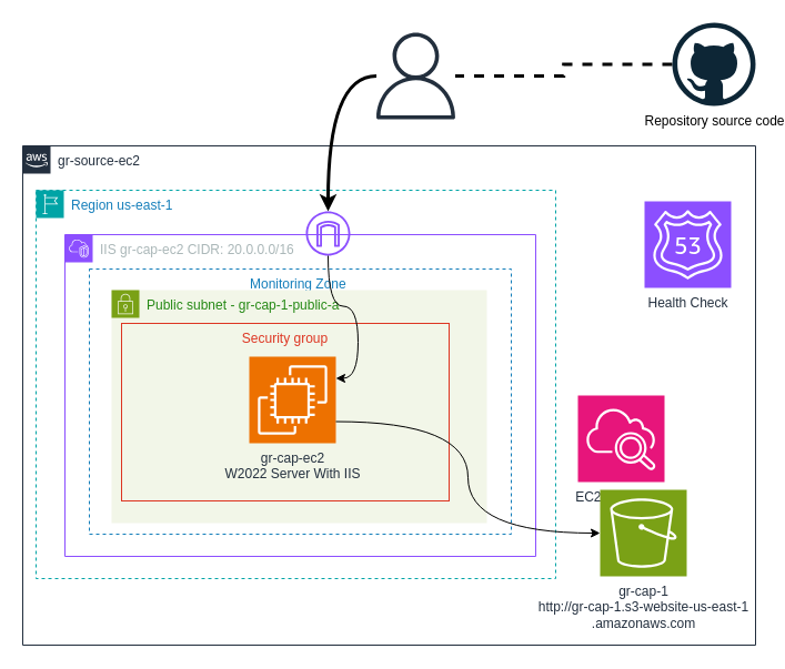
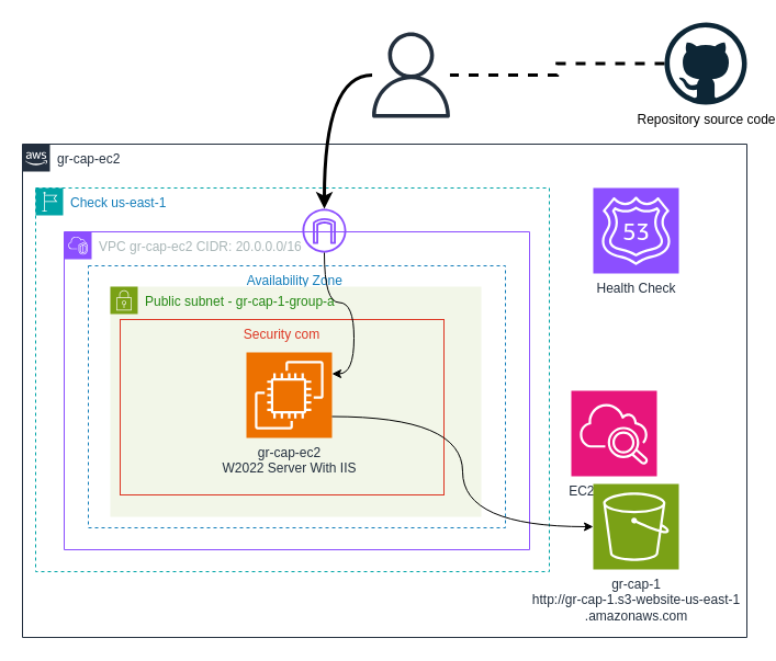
  <mxCell id="0" />
  <mxCell id="1" parent="0" />
  <mxCell id="2" value="" style="edgeStyle=orthogonalEdgeStyle;rounded=0;orthogonalLoop=1;jettySize=auto;html=1;endArrow=none;endFill=0;strokeWidth=3;dashed=1;" edge="1" parent="1" source="3" target="19"><mxGeometry relative="1" as="geometry" /></mxCell>
  <mxCell id="3" value="Repository source code" style="dashed=0;outlineConnect=0;html=1;align=center;labelPosition=center;verticalLabelPosition=bottom;verticalAlign=top;shape=mxgraph.weblogos.github;strokeWidth=2;" parent="1" vertex="1"><mxGeometry x="605" y="20" width="75" height="75" as="geometry" /></mxCell>
- <mxCell id="4" value="gr-source-ec2" style="points=[[0,0],[0.25,0],[0.5,0],[0.75,0],[1,0],[1,0.25],[1,0.5],[1,0.75],[1,1],[0.75,1],[0.5,1],[0.25,1],[0,1],[0,0.75],[0,0.5],[0,0.25]];outlineConnect=0;gradientColor=none;html=1;whiteSpace=wrap;fontSize=12;fontStyle=0;container=1;pointerEvents=0;collapsible=0;recursiveResize=0;shape=mxgraph.aws4.group;grIcon=mxgraph.aws4.group_aws_cloud_alt;strokeColor=#232F3E;fillColor=none;verticalAlign=top;align=left;spacingLeft=30;fontColor=#232F3E;dashed=0;" parent="1" vertex="1"><mxGeometry x="20" y="131" width="660" height="450" as="geometry" /></mxCell>
- <mxCell id="5" value="Region&amp;nbsp;us-east-1" style="points=[[0,0],[0.25,0],[0.5,0],[0.75,0],[1,0],[1,0.25],[1,0.5],[1,0.75],[1,1],[0.75,1],[0.5,1],[0.25,1],[0,1],[0,0.75],[0,0.5],[0,0.25]];outlineConnect=0;gradientColor=none;html=1;whiteSpace=wrap;fontSize=12;fontStyle=0;container=1;pointerEvents=0;collapsible=0;recursiveResize=0;shape=mxgraph.aws4.group;grIcon=mxgraph.aws4.group_region;strokeColor=#00A4A6;fillColor=none;verticalAlign=top;align=left;spacingLeft=30;fontColor=#147EBA;dashed=1;" parent="4" vertex="1"><mxGeometry x="12" y="40" width="468" height="350" as="geometry" /></mxCell>
- <mxCell id="6" value="IIS&amp;nbsp;gr-cap-ec2 CIDR:&amp;nbsp;20.0.0.0/16" style="points=[[0,0],[0.25,0],[0.5,0],[0.75,0],[1,0],[1,0.25],[1,0.5],[1,0.75],[1,1],[0.75,1],[0.5,1],[0.25,1],[0,1],[0,0.75],[0,0.5],[0,0.25]];outlineConnect=0;gradientColor=none;html=1;whiteSpace=wrap;fontSize=12;fontStyle=0;container=1;pointerEvents=0;collapsible=0;recursiveResize=0;shape=mxgraph.aws4.group;grIcon=mxgraph.aws4.group_vpc2;strokeColor=#8C4FFF;fillColor=none;verticalAlign=top;align=left;spacingLeft=30;fontColor=#AAB7B8;dashed=0;" parent="5" vertex="1"><mxGeometry x="26" y="40" width="424" height="290" as="geometry" /></mxCell>
- <mxCell id="7" value="Monitoring Zone&amp;nbsp;" style="fillColor=none;strokeColor=#147EBA;dashed=1;verticalAlign=top;fontStyle=0;fontColor=#147EBA;whiteSpace=wrap;html=1;" vertex="1" parent="6"><mxGeometry x="22" y="31" width="380" height="239" as="geometry" /></mxCell>
- <mxCell id="8" value="Public subnet - gr-cap-1-public-a" style="points=[[0,0],[0.25,0],[0.5,0],[0.75,0],[1,0],[1,0.25],[1,0.5],[1,0.75],[1,1],[0.75,1],[0.5,1],[0.25,1],[0,1],[0,0.75],[0,0.5],[0,0.25]];outlineConnect=0;gradientColor=none;html=1;whiteSpace=wrap;fontSize=12;fontStyle=0;container=1;pointerEvents=0;collapsible=0;recursiveResize=0;shape=mxgraph.aws4.group;grIcon=mxgraph.aws4.group_security_group;grStroke=0;strokeColor=#7AA116;fillColor=#F2F6E8;verticalAlign=top;align=left;spacingLeft=30;fontColor=#248814;dashed=0;" parent="6" vertex="1"><mxGeometry x="42" y="50" width="338" height="210" as="geometry" /></mxCell>
- <mxCell id="9" value="Security group" style="fillColor=none;strokeColor=#DD3522;verticalAlign=top;fontStyle=0;fontColor=#DD3522;whiteSpace=wrap;html=1;" parent="8" vertex="1"><mxGeometry x="9" y="30" width="295" height="160" as="geometry" /></mxCell>
+ <mxCell id="4" value="gr-cap-ec2" style="points=[[0,0],[0.25,0],[0.5,0],[0.75,0],[1,0],[1,0.25],[1,0.5],[1,0.75],[1,1],[0.75,1],[0.5,1],[0.25,1],[0,1],[0,0.75],[0,0.5],[0,0.25]];outlineConnect=0;gradientColor=none;html=1;whiteSpace=wrap;fontSize=12;fontStyle=0;container=1;pointerEvents=0;collapsible=0;recursiveResize=0;shape=mxgraph.aws4.group;grIcon=mxgraph.aws4.group_aws_cloud_alt;strokeColor=#232F3E;fillColor=none;verticalAlign=top;align=left;spacingLeft=30;fontColor=#232F3E;dashed=0;" parent="1" vertex="1"><mxGeometry x="20" y="131" width="660" height="450" as="geometry" /></mxCell>
+ <mxCell id="5" value="Check&amp;nbsp;us-east-1" style="points=[[0,0],[0.25,0],[0.5,0],[0.75,0],[1,0],[1,0.25],[1,0.5],[1,0.75],[1,1],[0.75,1],[0.5,1],[0.25,1],[0,1],[0,0.75],[0,0.5],[0,0.25]];outlineConnect=0;gradientColor=none;html=1;whiteSpace=wrap;fontSize=12;fontStyle=0;container=1;pointerEvents=0;collapsible=0;recursiveResize=0;shape=mxgraph.aws4.group;grIcon=mxgraph.aws4.group_region;strokeColor=#00A4A6;fillColor=none;verticalAlign=top;align=left;spacingLeft=30;fontColor=#147EBA;dashed=1;" parent="4" vertex="1"><mxGeometry x="12" y="40" width="468" height="350" as="geometry" /></mxCell>
+ <mxCell id="6" value="VPC&amp;nbsp;gr-cap-ec2 CIDR:&amp;nbsp;20.0.0.0/16" style="points=[[0,0],[0.25,0],[0.5,0],[0.75,0],[1,0],[1,0.25],[1,0.5],[1,0.75],[1,1],[0.75,1],[0.5,1],[0.25,1],[0,1],[0,0.75],[0,0.5],[0,0.25]];outlineConnect=0;gradientColor=none;html=1;whiteSpace=wrap;fontSize=12;fontStyle=0;container=1;pointerEvents=0;collapsible=0;recursiveResize=0;shape=mxgraph.aws4.group;grIcon=mxgraph.aws4.group_vpc2;strokeColor=#8C4FFF;fillColor=none;verticalAlign=top;align=left;spacingLeft=30;fontColor=#AAB7B8;dashed=0;" parent="5" vertex="1"><mxGeometry x="26" y="40" width="424" height="290" as="geometry" /></mxCell>
+ <mxCell id="7" value="Availability Zone&amp;nbsp;" style="fillColor=none;strokeColor=#147EBA;dashed=1;verticalAlign=top;fontStyle=0;fontColor=#147EBA;whiteSpace=wrap;html=1;" vertex="1" parent="6"><mxGeometry x="22" y="31" width="380" height="239" as="geometry" /></mxCell>
+ <mxCell id="8" value="Public subnet - gr-cap-1-group-a" style="points=[[0,0],[0.25,0],[0.5,0],[0.75,0],[1,0],[1,0.25],[1,0.5],[1,0.75],[1,1],[0.75,1],[0.5,1],[0.25,1],[0,1],[0,0.75],[0,0.5],[0,0.25]];outlineConnect=0;gradientColor=none;html=1;whiteSpace=wrap;fontSize=12;fontStyle=0;container=1;pointerEvents=0;collapsible=0;recursiveResize=0;shape=mxgraph.aws4.group;grIcon=mxgraph.aws4.group_security_group;grStroke=0;strokeColor=#7AA116;fillColor=#F2F6E8;verticalAlign=top;align=left;spacingLeft=30;fontColor=#248814;dashed=0;" parent="6" vertex="1"><mxGeometry x="42" y="50" width="338" height="210" as="geometry" /></mxCell>
+ <mxCell id="9" value="Security com" style="fillColor=none;strokeColor=#DD3522;verticalAlign=top;fontStyle=0;fontColor=#DD3522;whiteSpace=wrap;html=1;" parent="8" vertex="1"><mxGeometry x="9" y="30" width="295" height="160" as="geometry" /></mxCell>
  <mxCell id="10" value="gr-cap-ec2&lt;br&gt;W2022 Server With IIS" style="sketch=0;points=[[0,0,0],[0.25,0,0],[0.5,0,0],[0.75,0,0],[1,0,0],[0,1,0],[0.25,1,0],[0.5,1,0],[0.75,1,0],[1,1,0],[0,0.25,0],[0,0.5,0],[0,0.75,0],[1,0.25,0],[1,0.5,0],[1,0.75,0]];outlineConnect=0;fontColor=#232F3E;fillColor=#ED7100;strokeColor=#ffffff;dashed=0;verticalLabelPosition=bottom;verticalAlign=top;align=center;html=1;fontSize=12;fontStyle=0;aspect=fixed;shape=mxgraph.aws4.resourceIcon;resIcon=mxgraph.aws4.ec2;" parent="8" vertex="1"><mxGeometry x="124" y="60" width="78" height="78" as="geometry" /></mxCell>
  <mxCell id="11" value="" style="sketch=0;outlineConnect=0;fontColor=#232F3E;gradientColor=none;fillColor=#8C4FFF;strokeColor=none;dashed=0;verticalLabelPosition=bottom;verticalAlign=top;align=center;html=1;fontSize=12;fontStyle=0;aspect=fixed;pointerEvents=1;shape=mxgraph.aws4.internet_gateway;" parent="6" vertex="1"><mxGeometry x="217" y="-21" width="40" height="40" as="geometry" /></mxCell>
  <mxCell id="12" style="edgeStyle=orthogonalEdgeStyle;rounded=0;orthogonalLoop=1;jettySize=auto;html=1;entryX=1;entryY=0.25;entryDx=0;entryDy=0;entryPerimeter=0;curved=1;" edge="1" parent="6" source="11" target="10"><mxGeometry relative="1" as="geometry" /></mxCell>
- <mxCell id="13" value="Health Check" style="sketch=0;points=[[0,0,0],[0.25,0,0],[0.5,0,0],[0.75,0,0],[1,0,0],[0,1,0],[0.25,1,0],[0.5,1,0],[0.75,1,0],[1,1,0],[0,0.25,0],[0,0.5,0],[0,0.75,0],[1,0.25,0],[1,0.5,0],[1,0.75,0]];outlineConnect=0;fontColor=#232F3E;fillColor=#8C4FFF;strokeColor=#ffffff;dashed=0;verticalLabelPosition=bottom;verticalAlign=top;align=center;html=1;fontSize=12;fontStyle=0;aspect=fixed;shape=mxgraph.aws4.resourceIcon;resIcon=mxgraph.aws4.route_53;" vertex="1" parent="4"><mxGeometry x="560" y="50" width="78" height="78" as="geometry" /></mxCell>
+ <mxCell id="13" value="Health Check" style="sketch=0;points=[[0,0,0],[0.25,0,0],[0.5,0,0],[0.75,0,0],[1,0,0],[0,1,0],[0.25,1,0],[0.5,1,0],[0.75,1,0],[1,1,0],[0,0.25,0],[0,0.5,0],[0,0.75,0],[1,0.25,0],[1,0.5,0],[1,0.75,0]];outlineConnect=0;fontColor=#232F3E;fillColor=#8C4FFF;strokeColor=#ffffff;dashed=0;verticalLabelPosition=bottom;verticalAlign=top;align=center;html=1;fontSize=12;fontStyle=0;aspect=fixed;shape=mxgraph.aws4.resourceIcon;resIcon=mxgraph.aws4.route_53;" vertex="1" parent="4"><mxGeometry x="520" y="40" width="78" height="78" as="geometry" /></mxCell>
  <mxCell id="14" value="EC2 Monitoring" style="sketch=0;points=[[0,0,0],[0.25,0,0],[0.5,0,0],[0.75,0,0],[1,0,0],[0,1,0],[0.25,1,0],[0.5,1,0],[0.75,1,0],[1,1,0],[0,0.25,0],[0,0.5,0],[0,0.75,0],[1,0.25,0],[1,0.5,0],[1,0.75,0]];points=[[0,0,0],[0.25,0,0],[0.5,0,0],[0.75,0,0],[1,0,0],[0,1,0],[0.25,1,0],[0.5,1,0],[0.75,1,0],[1,1,0],[0,0.25,0],[0,0.5,0],[0,0.75,0],[1,0.25,0],[1,0.5,0],[1,0.75,0]];outlineConnect=0;fontColor=#232F3E;fillColor=#E7157B;strokeColor=#ffffff;dashed=0;verticalLabelPosition=bottom;verticalAlign=top;align=center;html=1;fontSize=12;fontStyle=0;aspect=fixed;shape=mxgraph.aws4.resourceIcon;resIcon=mxgraph.aws4.cloudwatch_2;" vertex="1" parent="4"><mxGeometry x="500" y="225" width="78" height="78" as="geometry" /></mxCell>
  <mxCell id="15" value="gr-cap-1&lt;br style=&quot;border-color: var(--border-color);&quot;&gt;http://gr-cap-1.s3-website-us-east-1&lt;br&gt;.amazonaws.com" style="sketch=0;points=[[0,0,0],[0.25,0,0],[0.5,0,0],[0.75,0,0],[1,0,0],[0,1,0],[0.25,1,0],[0.5,1,0],[0.75,1,0],[1,1,0],[0,0.25,0],[0,0.5,0],[0,0.75,0],[1,0.25,0],[1,0.5,0],[1,0.75,0]];outlineConnect=0;fontColor=#232F3E;fillColor=#7AA116;strokeColor=#ffffff;dashed=0;verticalLabelPosition=bottom;verticalAlign=top;align=center;html=1;fontSize=12;fontStyle=0;aspect=fixed;shape=mxgraph.aws4.resourceIcon;resIcon=mxgraph.aws4.s3;" vertex="1" parent="4"><mxGeometry x="520" y="310" width="78" height="78" as="geometry" /></mxCell>
  <mxCell id="16" style="edgeStyle=orthogonalEdgeStyle;rounded=0;orthogonalLoop=1;jettySize=auto;html=1;exitX=0.5;exitY=1;exitDx=0;exitDy=0;exitPerimeter=0;" edge="1" parent="4" source="15" target="15"><mxGeometry relative="1" as="geometry" /></mxCell>
  <mxCell id="17" style="edgeStyle=orthogonalEdgeStyle;rounded=0;orthogonalLoop=1;jettySize=auto;html=1;entryX=0;entryY=0.5;entryDx=0;entryDy=0;entryPerimeter=0;curved=1;exitX=1;exitY=0.75;exitDx=0;exitDy=0;exitPerimeter=0;" edge="1" parent="4" source="10" target="15"><mxGeometry relative="1" as="geometry" /></mxCell>
  <mxCell id="18" style="edgeStyle=orthogonalEdgeStyle;rounded=0;orthogonalLoop=1;jettySize=auto;html=1;curved=1;strokeWidth=3;" edge="1" parent="1" source="19" target="11"><mxGeometry relative="1" as="geometry" /></mxCell>
  <mxCell id="19" value="" style="sketch=0;outlineConnect=0;fontColor=#232F3E;gradientColor=none;fillColor=#232F3D;strokeColor=none;dashed=0;verticalLabelPosition=bottom;verticalAlign=top;align=center;html=1;fontSize=12;fontStyle=0;aspect=fixed;pointerEvents=1;shape=mxgraph.aws4.user;" parent="1" vertex="1"><mxGeometry x="335" y="29" width="78" height="78" as="geometry" /></mxCell>
